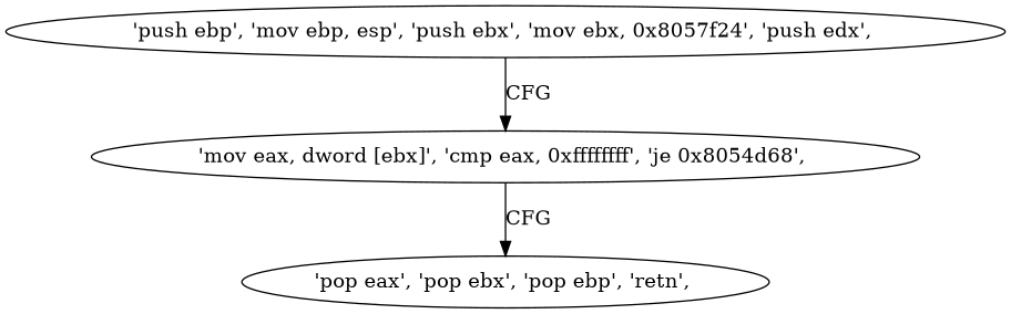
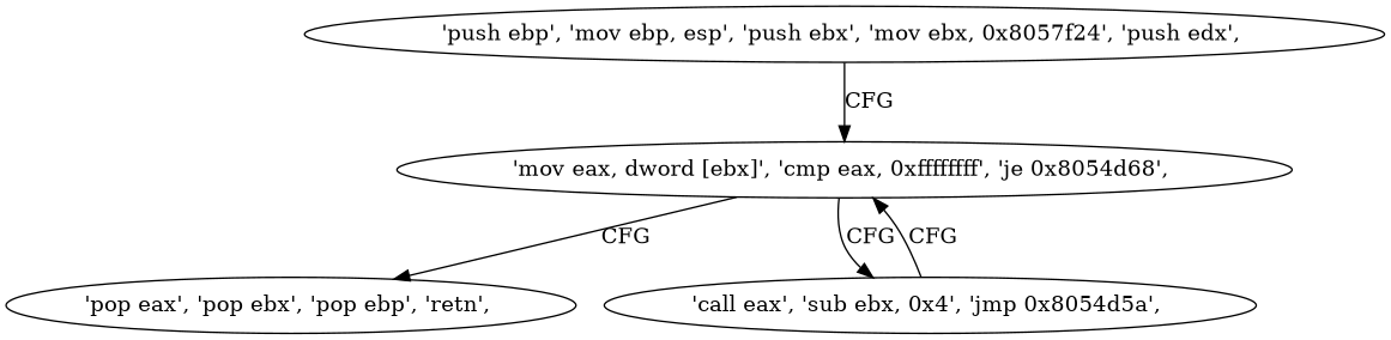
  digraph {
    n1 [label="'push ebp', 'mov ebp, esp', 'push ebx', 'mov ebx, 0x8057f24', 'push edx', "]
    n2 [label="'mov eax, dword [ebx]', 'cmp eax, 0xffffffff', 'je 0x8054d68', "]
    n3 [label="'pop eax', 'pop ebx', 'pop ebp', 'retn', "]
+   n4 [label="'call eax', 'sub ebx, 0x4', 'jmp 0x8054d5a', "]
    n1 -> n2 [label=CFG]
    n2 -> n3 [label=CFG]
+   n2 -> n4 [label=CFG]
+   n4 -> n2 [label=CFG]
  }
